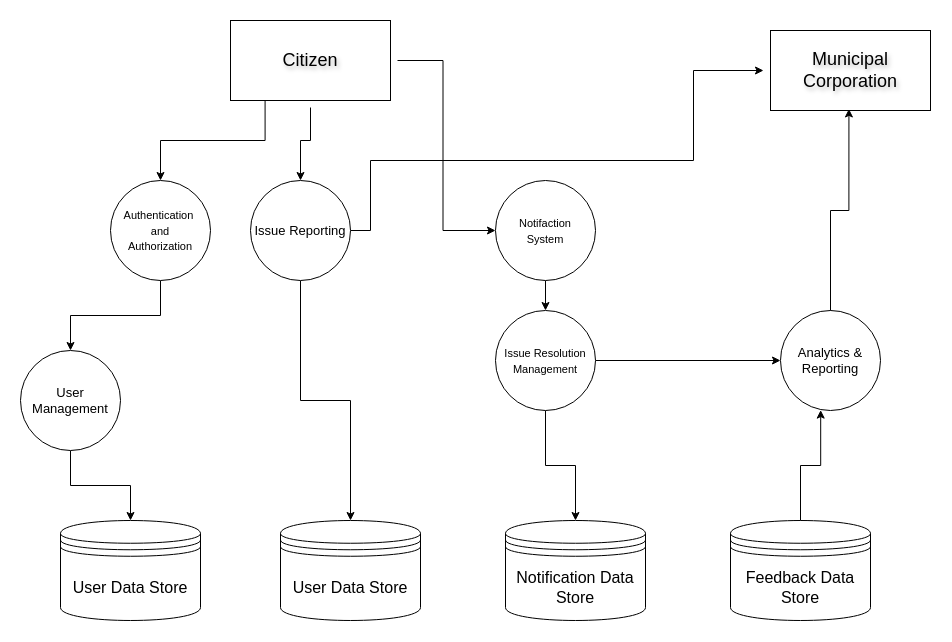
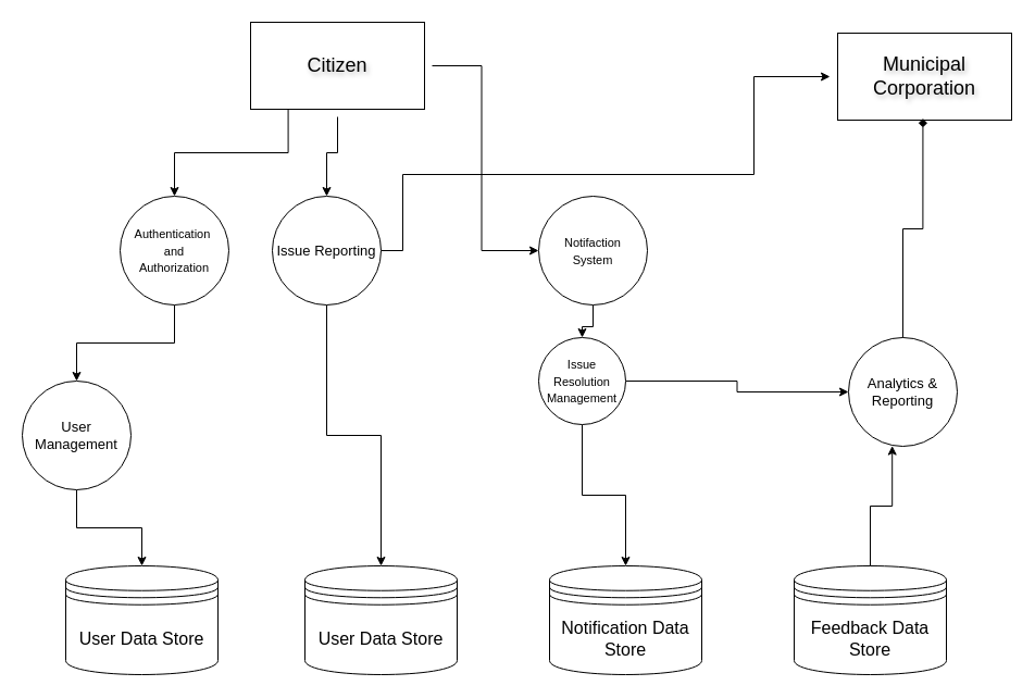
  <mxCell id="0" />
  <mxCell id="1" parent="0" />
  <mxCell id="2" style="edgeStyle=orthogonalEdgeStyle;rounded=0;orthogonalLoop=1;jettySize=auto;html=1;entryX=0.5;entryY=0;entryDx=0;entryDy=0;exitX=0.239;exitY=0.916;exitDx=0;exitDy=0;exitPerimeter=0;" edge="1" parent="1" source="5" target="13"><mxGeometry relative="1" as="geometry" /></mxCell>
  <mxCell id="3" style="edgeStyle=orthogonalEdgeStyle;rounded=0;orthogonalLoop=1;jettySize=auto;html=1;exitX=0.5;exitY=1;exitDx=0;exitDy=0;" edge="1" parent="1" source="5" target="17"><mxGeometry relative="1" as="geometry" /></mxCell>
  <mxCell id="4" style="edgeStyle=orthogonalEdgeStyle;rounded=0;orthogonalLoop=1;jettySize=auto;html=1;entryX=0;entryY=0.5;entryDx=0;entryDy=0;" edge="1" parent="1" source="5" target="24"><mxGeometry relative="1" as="geometry" /></mxCell>
  <mxCell id="5" value="Citizen" style="rounded=0;whiteSpace=wrap;html=1;perimeterSpacing=7;fontSize=18;textShadow=1;" vertex="1" parent="1"><mxGeometry x="230" y="20" width="160" height="80" as="geometry" /></mxCell>
  <mxCell id="6" value="Municipal Corporation" style="rounded=0;whiteSpace=wrap;html=1;perimeterSpacing=7;fontSize=18;textShadow=1;" vertex="1" parent="1"><mxGeometry x="770" y="30" width="160" height="80" as="geometry" /></mxCell>
  <mxCell id="7" value="" style="group" vertex="1" connectable="0" parent="1"><mxGeometry x="60" y="520" width="810" height="100" as="geometry" /></mxCell>
  <mxCell id="8" value="&lt;font style=&quot;font-size: 16px;&quot;&gt;User Data Store&lt;/font&gt;" style="shape=datastore;whiteSpace=wrap;html=1;" vertex="1" parent="7"><mxGeometry x="220" width="140" height="100" as="geometry" /></mxCell>
  <mxCell id="9" value="Feedback Data Store" style="shape=datastore;whiteSpace=wrap;html=1;fontSize=16;" vertex="1" parent="7"><mxGeometry x="670" width="140" height="100" as="geometry" /></mxCell>
  <mxCell id="10" value="Notification Data Store" style="shape=datastore;whiteSpace=wrap;html=1;fontSize=16;" vertex="1" parent="7"><mxGeometry x="445" width="140" height="100" as="geometry" /></mxCell>
  <mxCell id="11" value="User Data Store" style="shape=datastore;whiteSpace=wrap;html=1;fontSize=16;" vertex="1" parent="7"><mxGeometry width="140" height="100" as="geometry" /></mxCell>
  <mxCell id="12" style="edgeStyle=orthogonalEdgeStyle;rounded=0;orthogonalLoop=1;jettySize=auto;html=1;entryX=0.5;entryY=0;entryDx=0;entryDy=0;" edge="1" parent="1" source="13" target="18"><mxGeometry relative="1" as="geometry" /></mxCell>
  <mxCell id="13" value="&lt;font style=&quot;font-size: 11px;&quot;&gt;Authentication&amp;nbsp;&lt;/font&gt;&lt;div&gt;&lt;font style=&quot;font-size: 11px;&quot;&gt;and&lt;/font&gt;&lt;/div&gt;&lt;div&gt;&lt;font style=&quot;font-size: 11px;&quot;&gt;Authorization&lt;/font&gt;&lt;/div&gt;" style="ellipse;whiteSpace=wrap;html=1;aspect=fixed;fontSize=13;" vertex="1" parent="1"><mxGeometry x="110" y="180" width="100" height="100" as="geometry" /></mxCell>
  <mxCell id="14" style="edgeStyle=orthogonalEdgeStyle;rounded=0;orthogonalLoop=1;jettySize=auto;html=1;" edge="1" parent="1" source="18" target="11"><mxGeometry relative="1" as="geometry" /></mxCell>
  <mxCell id="15" style="edgeStyle=orthogonalEdgeStyle;rounded=0;orthogonalLoop=1;jettySize=auto;html=1;exitX=0.5;exitY=1;exitDx=0;exitDy=0;" edge="1" parent="1" source="17" target="8"><mxGeometry relative="1" as="geometry" /></mxCell>
  <mxCell id="16" style="edgeStyle=orthogonalEdgeStyle;rounded=0;orthogonalLoop=1;jettySize=auto;html=1;entryX=0;entryY=0.5;entryDx=0;entryDy=0;" edge="1" parent="1" source="17" target="6"><mxGeometry relative="1" as="geometry"><Array as="points"><mxPoint x="370" y="230" /><mxPoint x="370" y="160" /><mxPoint x="693" y="160" /></Array></mxGeometry></mxCell>
  <mxCell id="17" value="Issue Reporting" style="ellipse;whiteSpace=wrap;html=1;aspect=fixed;fontSize=13;" vertex="1" parent="1"><mxGeometry x="250" y="180" width="100" height="100" as="geometry" /></mxCell>
  <mxCell id="18" value="User Management" style="ellipse;whiteSpace=wrap;html=1;aspect=fixed;fontSize=13;" vertex="1" parent="1"><mxGeometry x="20" y="350" width="100" height="100" as="geometry" /></mxCell>
  <mxCell id="19" style="edgeStyle=orthogonalEdgeStyle;rounded=0;orthogonalLoop=1;jettySize=auto;html=1;" edge="1" parent="1" source="21" target="22"><mxGeometry relative="1" as="geometry" /></mxCell>
  <mxCell id="20" style="edgeStyle=orthogonalEdgeStyle;rounded=0;orthogonalLoop=1;jettySize=auto;html=1;" edge="1" parent="1" source="21" target="10"><mxGeometry relative="1" as="geometry" /></mxCell>
- <mxCell id="21" value="&lt;font style=&quot;font-size: 11px;&quot;&gt;Issue Resolution Management&lt;/font&gt;" style="ellipse;whiteSpace=wrap;html=1;aspect=fixed;fontSize=13;" vertex="1" parent="1"><mxGeometry x="495" y="310" width="100" height="100" as="geometry" /></mxCell>
+ <mxCell id="21" value="&lt;font style=&quot;font-size: 11px;&quot;&gt;Issue Resolution Management&lt;/font&gt;" style="ellipse;whiteSpace=wrap;html=1;aspect=fixed;fontSize=13;" vertex="1" parent="1"><mxGeometry x="495" y="310" width="80" height="80" as="geometry" /></mxCell>
  <mxCell id="22" value="Analytics &amp;amp; Reporting" style="ellipse;whiteSpace=wrap;html=1;aspect=fixed;fontSize=13;" vertex="1" parent="1"><mxGeometry x="780" y="310" width="100" height="100" as="geometry" /></mxCell>
  <mxCell id="23" style="edgeStyle=orthogonalEdgeStyle;rounded=0;orthogonalLoop=1;jettySize=auto;html=1;" edge="1" parent="1" source="24" target="21"><mxGeometry relative="1" as="geometry" /></mxCell>
  <mxCell id="24" value="&lt;font style=&quot;font-size: 11px;&quot;&gt;Notifaction&lt;/font&gt;&lt;div&gt;&lt;font style=&quot;font-size: 11px;&quot;&gt;System&lt;/font&gt;&lt;/div&gt;" style="ellipse;whiteSpace=wrap;html=1;aspect=fixed;fontSize=13;" vertex="1" parent="1"><mxGeometry x="495" y="180" width="100" height="100" as="geometry" /></mxCell>
- <mxCell id="25" style="edgeStyle=orthogonalEdgeStyle;rounded=0;orthogonalLoop=1;jettySize=auto;html=1;entryX=0.491;entryY=0.909;entryDx=0;entryDy=0;entryPerimeter=0;" edge="1" parent="1" source="22" target="6"><mxGeometry relative="1" as="geometry" /></mxCell>
+ <mxCell id="25" style="edgeStyle=orthogonalEdgeStyle;rounded=0;orthogonalLoop=1;jettySize=auto;html=1;entryX=0.491;entryY=0.909;entryDx=0;entryDy=0;entryPerimeter=0;endArrow=diamond;" edge="1" parent="1" source="22" target="6"><mxGeometry relative="1" as="geometry" /></mxCell>
  <mxCell id="26" style="edgeStyle=orthogonalEdgeStyle;rounded=0;orthogonalLoop=1;jettySize=auto;html=1;entryX=0.402;entryY=0.996;entryDx=0;entryDy=0;entryPerimeter=0;" edge="1" parent="1" source="9" target="22"><mxGeometry relative="1" as="geometry" /></mxCell>
